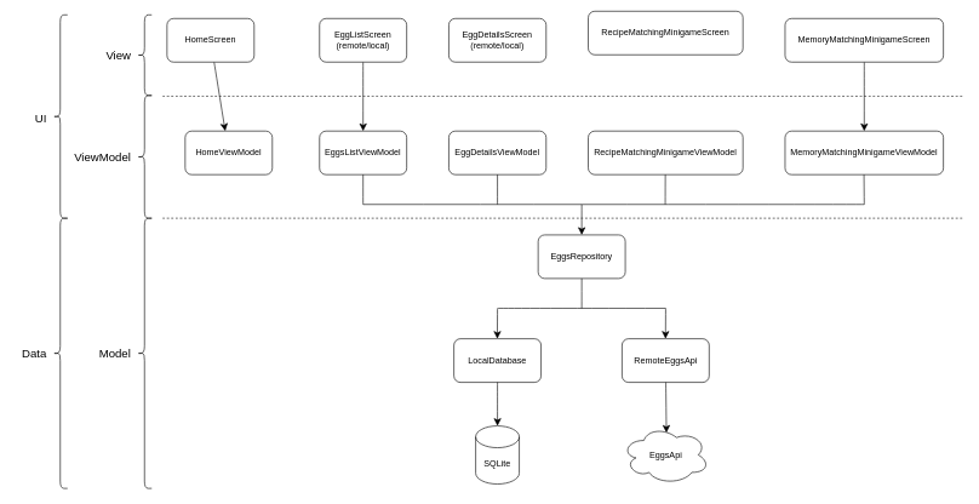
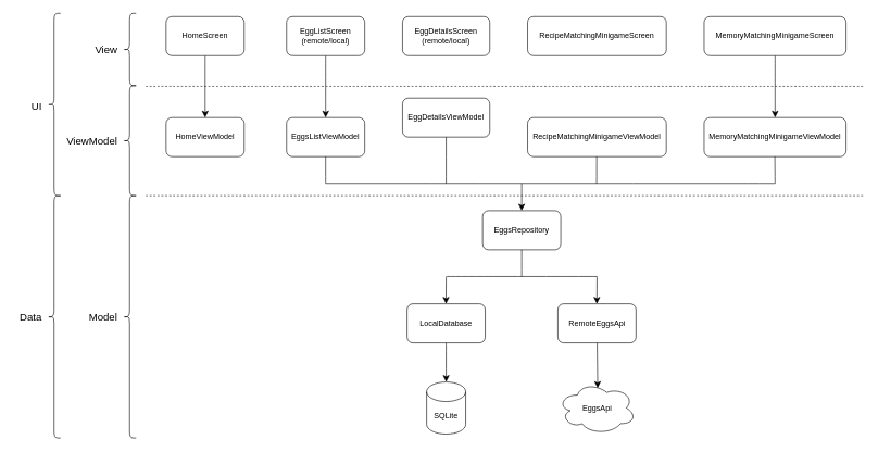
  <mxCell id="0" />
  <mxCell id="1" parent="0" />
  <mxCell id="2" style="edgeStyle=none;curved=1;rounded=0;orthogonalLoop=1;jettySize=auto;html=1;fontSize=12;startSize=8;endSize=8;" edge="1" parent="1" source="3" target="6"><mxGeometry relative="1" as="geometry" /></mxCell>
- <mxCell id="3" value="HomeScreen" style="rounded=1;whiteSpace=wrap;html=1;" vertex="1" parent="1"><mxGeometry x="229" y="25" width="120" height="60" as="geometry" /></mxCell>
+ <mxCell id="3" value="HomeScreen" style="rounded=1;whiteSpace=wrap;html=1;" vertex="1" parent="1"><mxGeometry x="254" y="25" width="120" height="60" as="geometry" /></mxCell>
  <mxCell id="4" style="edgeStyle=none;curved=1;rounded=0;orthogonalLoop=1;jettySize=auto;html=1;exitX=0.5;exitY=1;exitDx=0;exitDy=0;fontSize=12;startSize=8;endSize=8;" edge="1" parent="1" source="5" target="7"><mxGeometry relative="1" as="geometry" /></mxCell>
  <mxCell id="5" value="EggListScreen&lt;div&gt;(remote/local)&lt;/div&gt;" style="rounded=1;whiteSpace=wrap;html=1;" vertex="1" parent="1"><mxGeometry x="439" y="25" width="120" height="60" as="geometry" /></mxCell>
  <mxCell id="6" value="HomeViewModel" style="rounded=1;whiteSpace=wrap;html=1;" vertex="1" parent="1"><mxGeometry x="254" y="180" width="120" height="60" as="geometry" /></mxCell>
  <mxCell id="7" value="EggsListViewModel" style="rounded=1;whiteSpace=wrap;html=1;" vertex="1" parent="1"><mxGeometry x="439" y="180" width="120" height="60" as="geometry" /></mxCell>
- <mxCell id="8" value="EggDetailsViewModel" style="rounded=1;whiteSpace=wrap;html=1;" vertex="1" parent="1"><mxGeometry x="617" y="180" width="134" height="60" as="geometry" /></mxCell>
+ <mxCell id="8" value="EggDetailsViewModel" style="rounded=1;whiteSpace=wrap;html=1;" vertex="1" parent="1"><mxGeometry x="617" y="150" width="134" height="60" as="geometry" /></mxCell>
  <mxCell id="9" value="RecipeMatchingMinigameViewModel" style="rounded=1;whiteSpace=wrap;html=1;" vertex="1" parent="1"><mxGeometry x="809" y="180" width="213" height="60" as="geometry" /></mxCell>
  <mxCell id="10" value="&lt;div&gt;MemoryMatchingMinigameViewModel&lt;/div&gt;" style="rounded=1;whiteSpace=wrap;html=1;" vertex="1" parent="1"><mxGeometry x="1080" y="180" width="218" height="60" as="geometry" /></mxCell>
  <mxCell id="11" value="EggDetailsScreen&lt;div&gt;(remote/local)&lt;/div&gt;" style="rounded=1;whiteSpace=wrap;html=1;" vertex="1" parent="1"><mxGeometry x="617" y="25" width="134" height="60" as="geometry" /></mxCell>
- <mxCell id="12" value="RecipeMatchingMinigameScreen" style="rounded=1;whiteSpace=wrap;html=1;" vertex="1" parent="1"><mxGeometry x="809" y="15" width="213" height="60" as="geometry" /></mxCell>
+ <mxCell id="12" value="RecipeMatchingMinigameScreen" style="rounded=1;whiteSpace=wrap;html=1;" vertex="1" parent="1"><mxGeometry x="809" y="25" width="213" height="60" as="geometry" /></mxCell>
  <mxCell id="13" style="edgeStyle=none;curved=1;rounded=0;orthogonalLoop=1;jettySize=auto;html=1;entryX=0.5;entryY=0;entryDx=0;entryDy=0;fontSize=12;startSize=8;endSize=8;" edge="1" parent="1" source="14" target="10"><mxGeometry relative="1" as="geometry" /></mxCell>
  <mxCell id="14" value="MemoryMatchingMinigameScreen" style="rounded=1;whiteSpace=wrap;html=1;" vertex="1" parent="1"><mxGeometry x="1080" y="25" width="218" height="60" as="geometry" /></mxCell>
  <mxCell id="15" value="EggsRepository" style="rounded=1;whiteSpace=wrap;html=1;" vertex="1" parent="1"><mxGeometry x="740" y="323" width="120" height="60" as="geometry" /></mxCell>
  <mxCell id="16" value="" style="endArrow=classic;html=1;rounded=0;fontSize=12;startSize=8;endSize=8;curved=1;entryX=0.5;entryY=0;entryDx=0;entryDy=0;" edge="1" parent="1" target="15"><mxGeometry width="50" height="50" relative="1" as="geometry"><mxPoint x="800" y="281" as="sourcePoint" /><mxPoint x="819" y="147" as="targetPoint" /></mxGeometry></mxCell>
  <mxCell id="17" value="" style="endArrow=none;html=1;rounded=0;fontSize=12;startSize=8;endSize=8;curved=1;entryX=0.5;entryY=1;entryDx=0;entryDy=0;" edge="1" parent="1" target="8"><mxGeometry width="50" height="50" relative="1" as="geometry"><mxPoint x="684" y="281" as="sourcePoint" /><mxPoint x="763" y="274" as="targetPoint" /></mxGeometry></mxCell>
  <mxCell id="18" value="" style="endArrow=none;html=1;rounded=0;fontSize=12;startSize=8;endSize=8;curved=1;entryX=0.5;entryY=1;entryDx=0;entryDy=0;" edge="1" parent="1"><mxGeometry width="50" height="50" relative="1" as="geometry"><mxPoint x="915" y="281" as="sourcePoint" /><mxPoint x="915.14" y="240" as="targetPoint" /></mxGeometry></mxCell>
  <mxCell id="19" value="" style="endArrow=none;html=1;rounded=0;fontSize=12;startSize=8;endSize=8;curved=1;entryX=0.5;entryY=1;entryDx=0;entryDy=0;" edge="1" parent="1"><mxGeometry width="50" height="50" relative="1" as="geometry"><mxPoint x="1189" y="281" as="sourcePoint" /><mxPoint x="1188.64" y="240" as="targetPoint" /></mxGeometry></mxCell>
  <mxCell id="20" value="" style="endArrow=none;html=1;rounded=0;fontSize=12;startSize=8;endSize=8;curved=1;" edge="1" parent="1"><mxGeometry width="50" height="50" relative="1" as="geometry"><mxPoint x="1189" y="281" as="sourcePoint" /><mxPoint x="499" y="281" as="targetPoint" /></mxGeometry></mxCell>
  <mxCell id="21" value="RemoteEggsApi" style="rounded=1;whiteSpace=wrap;html=1;" vertex="1" parent="1"><mxGeometry x="855.5" y="466" width="120" height="60" as="geometry" /></mxCell>
  <mxCell id="22" value="LocalDatabase" style="rounded=1;whiteSpace=wrap;html=1;" vertex="1" parent="1"><mxGeometry x="624" y="466" width="120" height="60" as="geometry" /></mxCell>
  <mxCell id="23" value="" style="endArrow=none;html=1;rounded=0;fontSize=12;startSize=8;endSize=8;curved=1;entryX=0.5;entryY=1;entryDx=0;entryDy=0;" edge="1" parent="1" target="15"><mxGeometry width="50" height="50" relative="1" as="geometry"><mxPoint x="800" y="424" as="sourcePoint" /><mxPoint x="811" y="439" as="targetPoint" /></mxGeometry></mxCell>
  <mxCell id="24" value="" style="endArrow=classic;html=1;rounded=0;fontSize=12;startSize=8;endSize=8;curved=1;entryX=0.5;entryY=0;entryDx=0;entryDy=0;" edge="1" parent="1"><mxGeometry width="50" height="50" relative="1" as="geometry"><mxPoint x="684" y="424" as="sourcePoint" /><mxPoint x="683.77" y="466" as="targetPoint" /></mxGeometry></mxCell>
  <mxCell id="25" value="" style="endArrow=none;html=1;rounded=0;fontSize=12;startSize=8;endSize=8;curved=1;" edge="1" parent="1"><mxGeometry width="50" height="50" relative="1" as="geometry"><mxPoint x="684.5" y="424" as="sourcePoint" /><mxPoint x="915.5" y="424" as="targetPoint" /></mxGeometry></mxCell>
  <mxCell id="26" style="edgeStyle=none;curved=1;rounded=0;orthogonalLoop=1;jettySize=auto;html=1;entryX=0.5;entryY=0;entryDx=0;entryDy=0;entryPerimeter=0;fontSize=12;startSize=8;endSize=8;" edge="1" parent="1" source="22"><mxGeometry relative="1" as="geometry"><mxPoint x="684" y="586" as="targetPoint" /></mxGeometry></mxCell>
  <mxCell id="27" style="edgeStyle=none;curved=1;rounded=0;orthogonalLoop=1;jettySize=auto;html=1;entryX=0.508;entryY=0.118;entryDx=0;entryDy=0;entryPerimeter=0;fontSize=12;startSize=8;endSize=8;" edge="1" parent="1" source="21"><mxGeometry relative="1" as="geometry"><mxPoint x="916.636" y="595.44" as="targetPoint" /></mxGeometry></mxCell>
  <mxCell id="28" value="SQLite" style="shape=cylinder3;whiteSpace=wrap;html=1;boundedLbl=1;backgroundOutline=1;size=15;" vertex="1" parent="1"><mxGeometry x="654" y="586" width="60" height="80" as="geometry" /></mxCell>
  <mxCell id="29" value="EggsApi" style="ellipse;shape=cloud;whiteSpace=wrap;html=1;" vertex="1" parent="1"><mxGeometry x="855.5" y="586" width="120" height="80" as="geometry" /></mxCell>
  <mxCell id="30" value="" style="endArrow=classic;html=1;rounded=0;fontSize=12;startSize=8;endSize=8;curved=1;entryX=0.5;entryY=0;entryDx=0;entryDy=0;" edge="1" parent="1"><mxGeometry width="50" height="50" relative="1" as="geometry"><mxPoint x="915.61" y="424" as="sourcePoint" /><mxPoint x="915.38" y="466" as="targetPoint" /></mxGeometry></mxCell>
  <mxCell id="31" value="" style="endArrow=none;html=1;rounded=0;fontSize=12;startSize=8;endSize=8;curved=1;entryX=0.5;entryY=1;entryDx=0;entryDy=0;" edge="1" parent="1" target="7"><mxGeometry width="50" height="50" relative="1" as="geometry"><mxPoint x="499" y="281" as="sourcePoint" /><mxPoint x="522" y="248" as="targetPoint" /></mxGeometry></mxCell>
  <mxCell id="32" value="" style="endArrow=none;dashed=1;html=1;rounded=0;fontSize=12;startSize=8;endSize=8;curved=1;" edge="1" parent="1"><mxGeometry width="50" height="50" relative="1" as="geometry"><mxPoint x="223" y="132" as="sourcePoint" /><mxPoint x="1325" y="132" as="targetPoint" /></mxGeometry></mxCell>
  <mxCell id="33" value="" style="endArrow=none;dashed=1;html=1;rounded=0;fontSize=12;startSize=8;endSize=8;curved=1;" edge="1" parent="1"><mxGeometry width="50" height="50" relative="1" as="geometry"><mxPoint x="223" y="300" as="sourcePoint" /><mxPoint x="1325" y="300" as="targetPoint" /></mxGeometry></mxCell>
  <mxCell id="34" value="" style="shape=curlyBracket;whiteSpace=wrap;html=1;rounded=1;labelPosition=left;verticalLabelPosition=middle;align=right;verticalAlign=middle;" vertex="1" parent="1"><mxGeometry x="188" y="20" width="20" height="111" as="geometry" /></mxCell>
  <mxCell id="35" value="" style="shape=curlyBracket;whiteSpace=wrap;html=1;rounded=1;labelPosition=left;verticalLabelPosition=middle;align=right;verticalAlign=middle;" vertex="1" parent="1"><mxGeometry x="188" y="131" width="20" height="169" as="geometry" /></mxCell>
  <mxCell id="36" value="View" style="text;html=1;align=center;verticalAlign=middle;resizable=0;points=[];autosize=1;strokeColor=none;fillColor=none;fontSize=16;" vertex="1" parent="1"><mxGeometry x="136" y="60.5" width="52" height="31" as="geometry" /></mxCell>
  <mxCell id="37" value="ViewModel" style="text;html=1;align=center;verticalAlign=middle;resizable=0;points=[];autosize=1;strokeColor=none;fillColor=none;fontSize=16;" vertex="1" parent="1"><mxGeometry x="92" y="200" width="96" height="31" as="geometry" /></mxCell>
  <mxCell id="38" value="" style="shape=curlyBracket;whiteSpace=wrap;html=1;rounded=1;labelPosition=left;verticalLabelPosition=middle;align=right;verticalAlign=middle;" vertex="1" parent="1"><mxGeometry x="188" y="300" width="20" height="372" as="geometry" /></mxCell>
  <mxCell id="39" value="Model" style="text;html=1;align=center;verticalAlign=middle;resizable=0;points=[];autosize=1;strokeColor=none;fillColor=none;fontSize=16;" vertex="1" parent="1"><mxGeometry x="126" y="470.5" width="62" height="31" as="geometry" /></mxCell>
  <mxCell id="40" value="" style="shape=curlyBracket;whiteSpace=wrap;html=1;rounded=1;labelPosition=left;verticalLabelPosition=middle;align=right;verticalAlign=middle;" vertex="1" parent="1"><mxGeometry x="72" y="300" width="20" height="372" as="geometry" /></mxCell>
  <mxCell id="41" value="Data" style="text;html=1;align=center;verticalAlign=middle;resizable=0;points=[];autosize=1;strokeColor=none;fillColor=none;fontSize=16;" vertex="1" parent="1"><mxGeometry x="20" y="470.5" width="52" height="31" as="geometry" /></mxCell>
  <mxCell id="42" value="" style="shape=curlyBracket;whiteSpace=wrap;html=1;rounded=1;labelPosition=left;verticalLabelPosition=middle;align=right;verticalAlign=middle;" vertex="1" parent="1"><mxGeometry x="72" y="20" width="20" height="280" as="geometry" /></mxCell>
  <mxCell id="43" value="UI" style="text;html=1;align=center;verticalAlign=middle;resizable=0;points=[];autosize=1;strokeColor=none;fillColor=none;fontSize=16;" vertex="1" parent="1"><mxGeometry x="38" y="146.5" width="34" height="31" as="geometry" /></mxCell>
